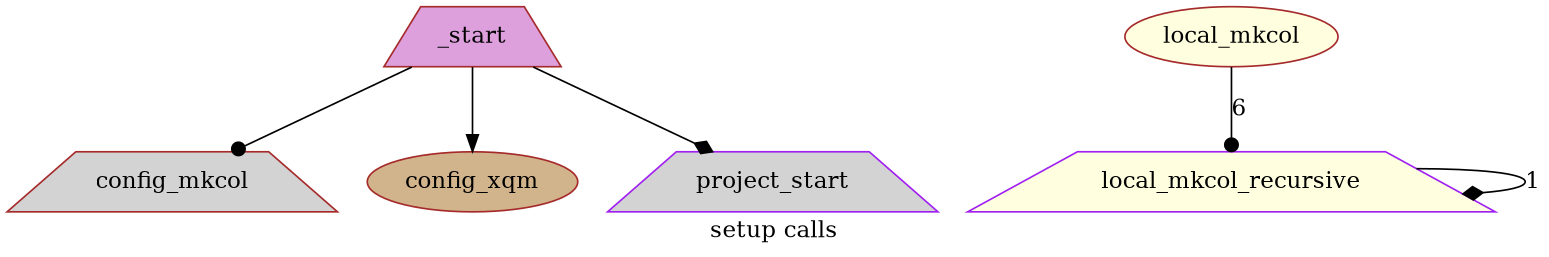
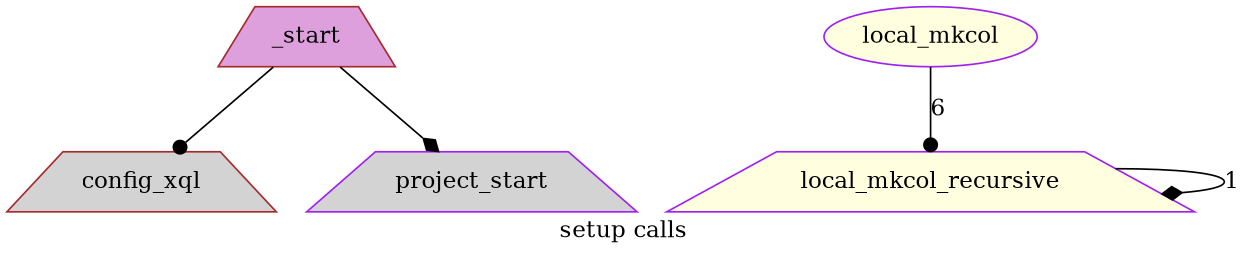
  digraph {
    label="setup calls"
    rankdir=TB
    node [color=brown fillcolor=lightgrey shape=trapezium style=filled]
    edge [arrowhead=dot]
    _start [fillcolor=plum]
-   config_xql [label=config_mkcol]
-   config_xqm [fillcolor=tan shape=ellipse]
+   config_xql
    n4 [color=purple label=project_start]
    local_mkcol_recursive [color=purple fillcolor=lightyellow]
-   local_mkcol [fillcolor=lightyellow shape=ellipse]
+   local_mkcol [color=purple fillcolor=lightyellow shape=ellipse]
    _start -> config_xql
-   _start -> config_xqm [arrowhead=normal]
    _start -> n4 [arrowhead=diamond]
    local_mkcol_recursive -> local_mkcol_recursive [arrowhead=diamond label=1]
    local_mkcol -> local_mkcol_recursive [label=6]
  }
